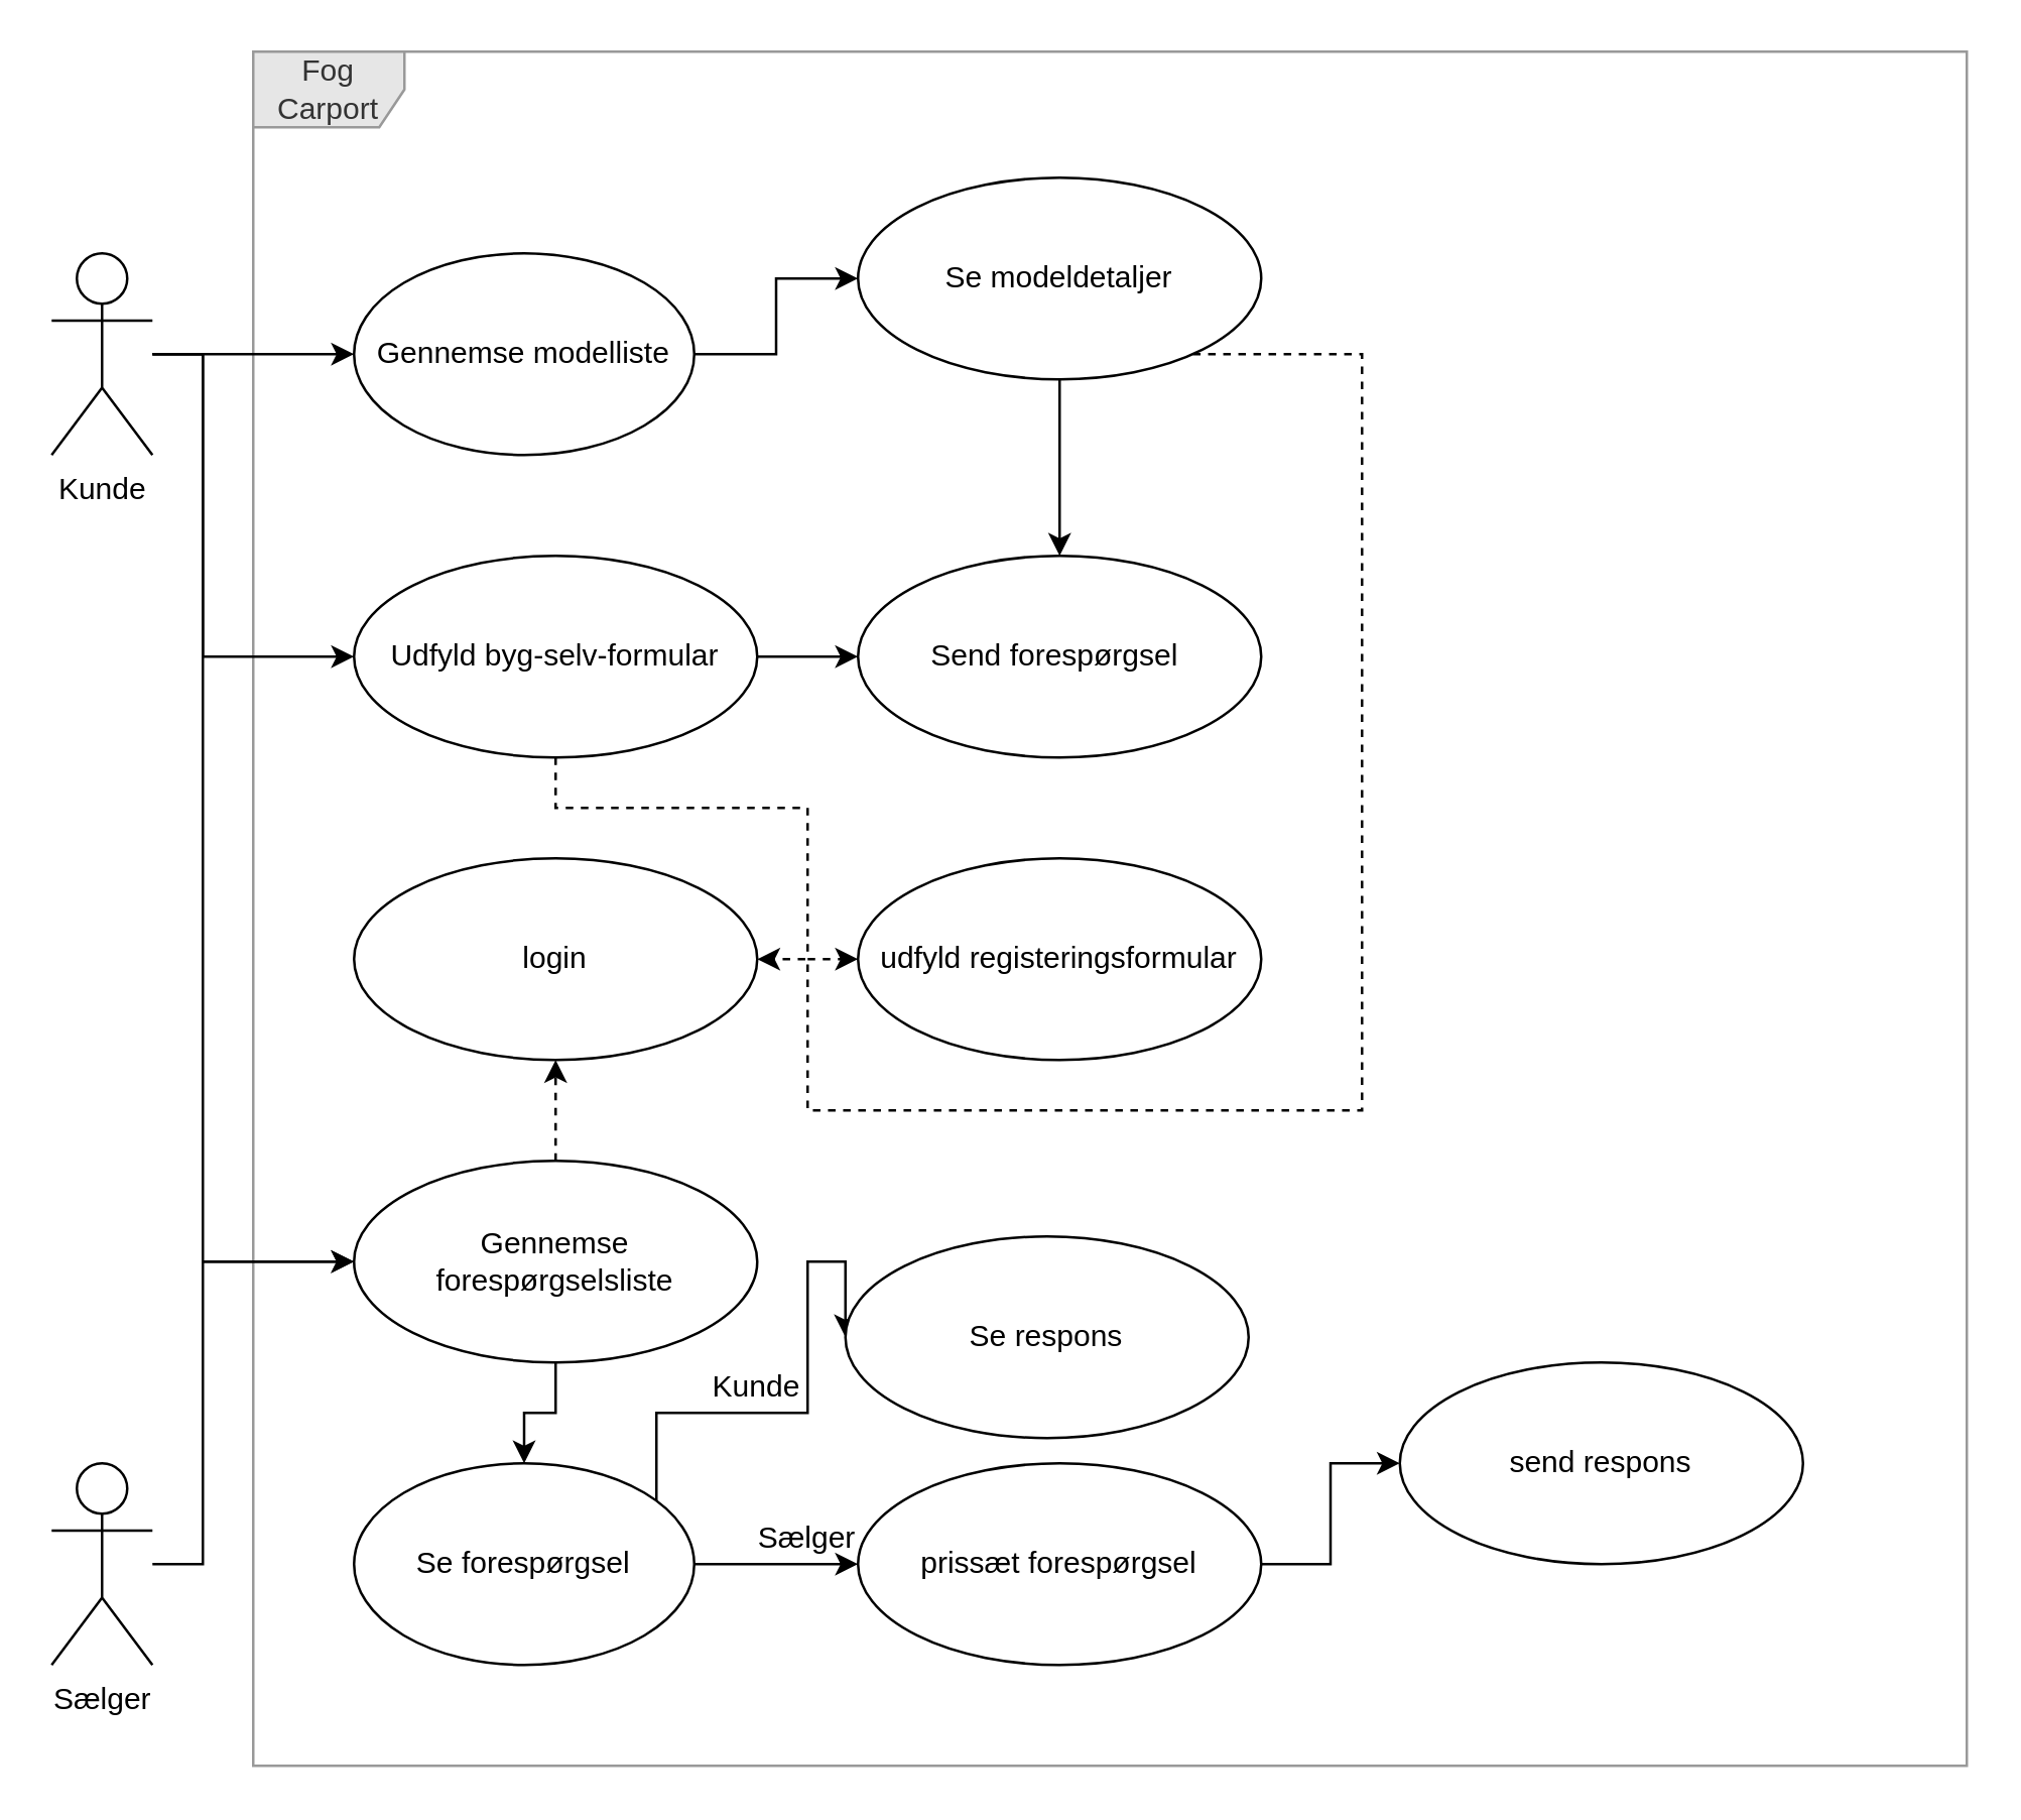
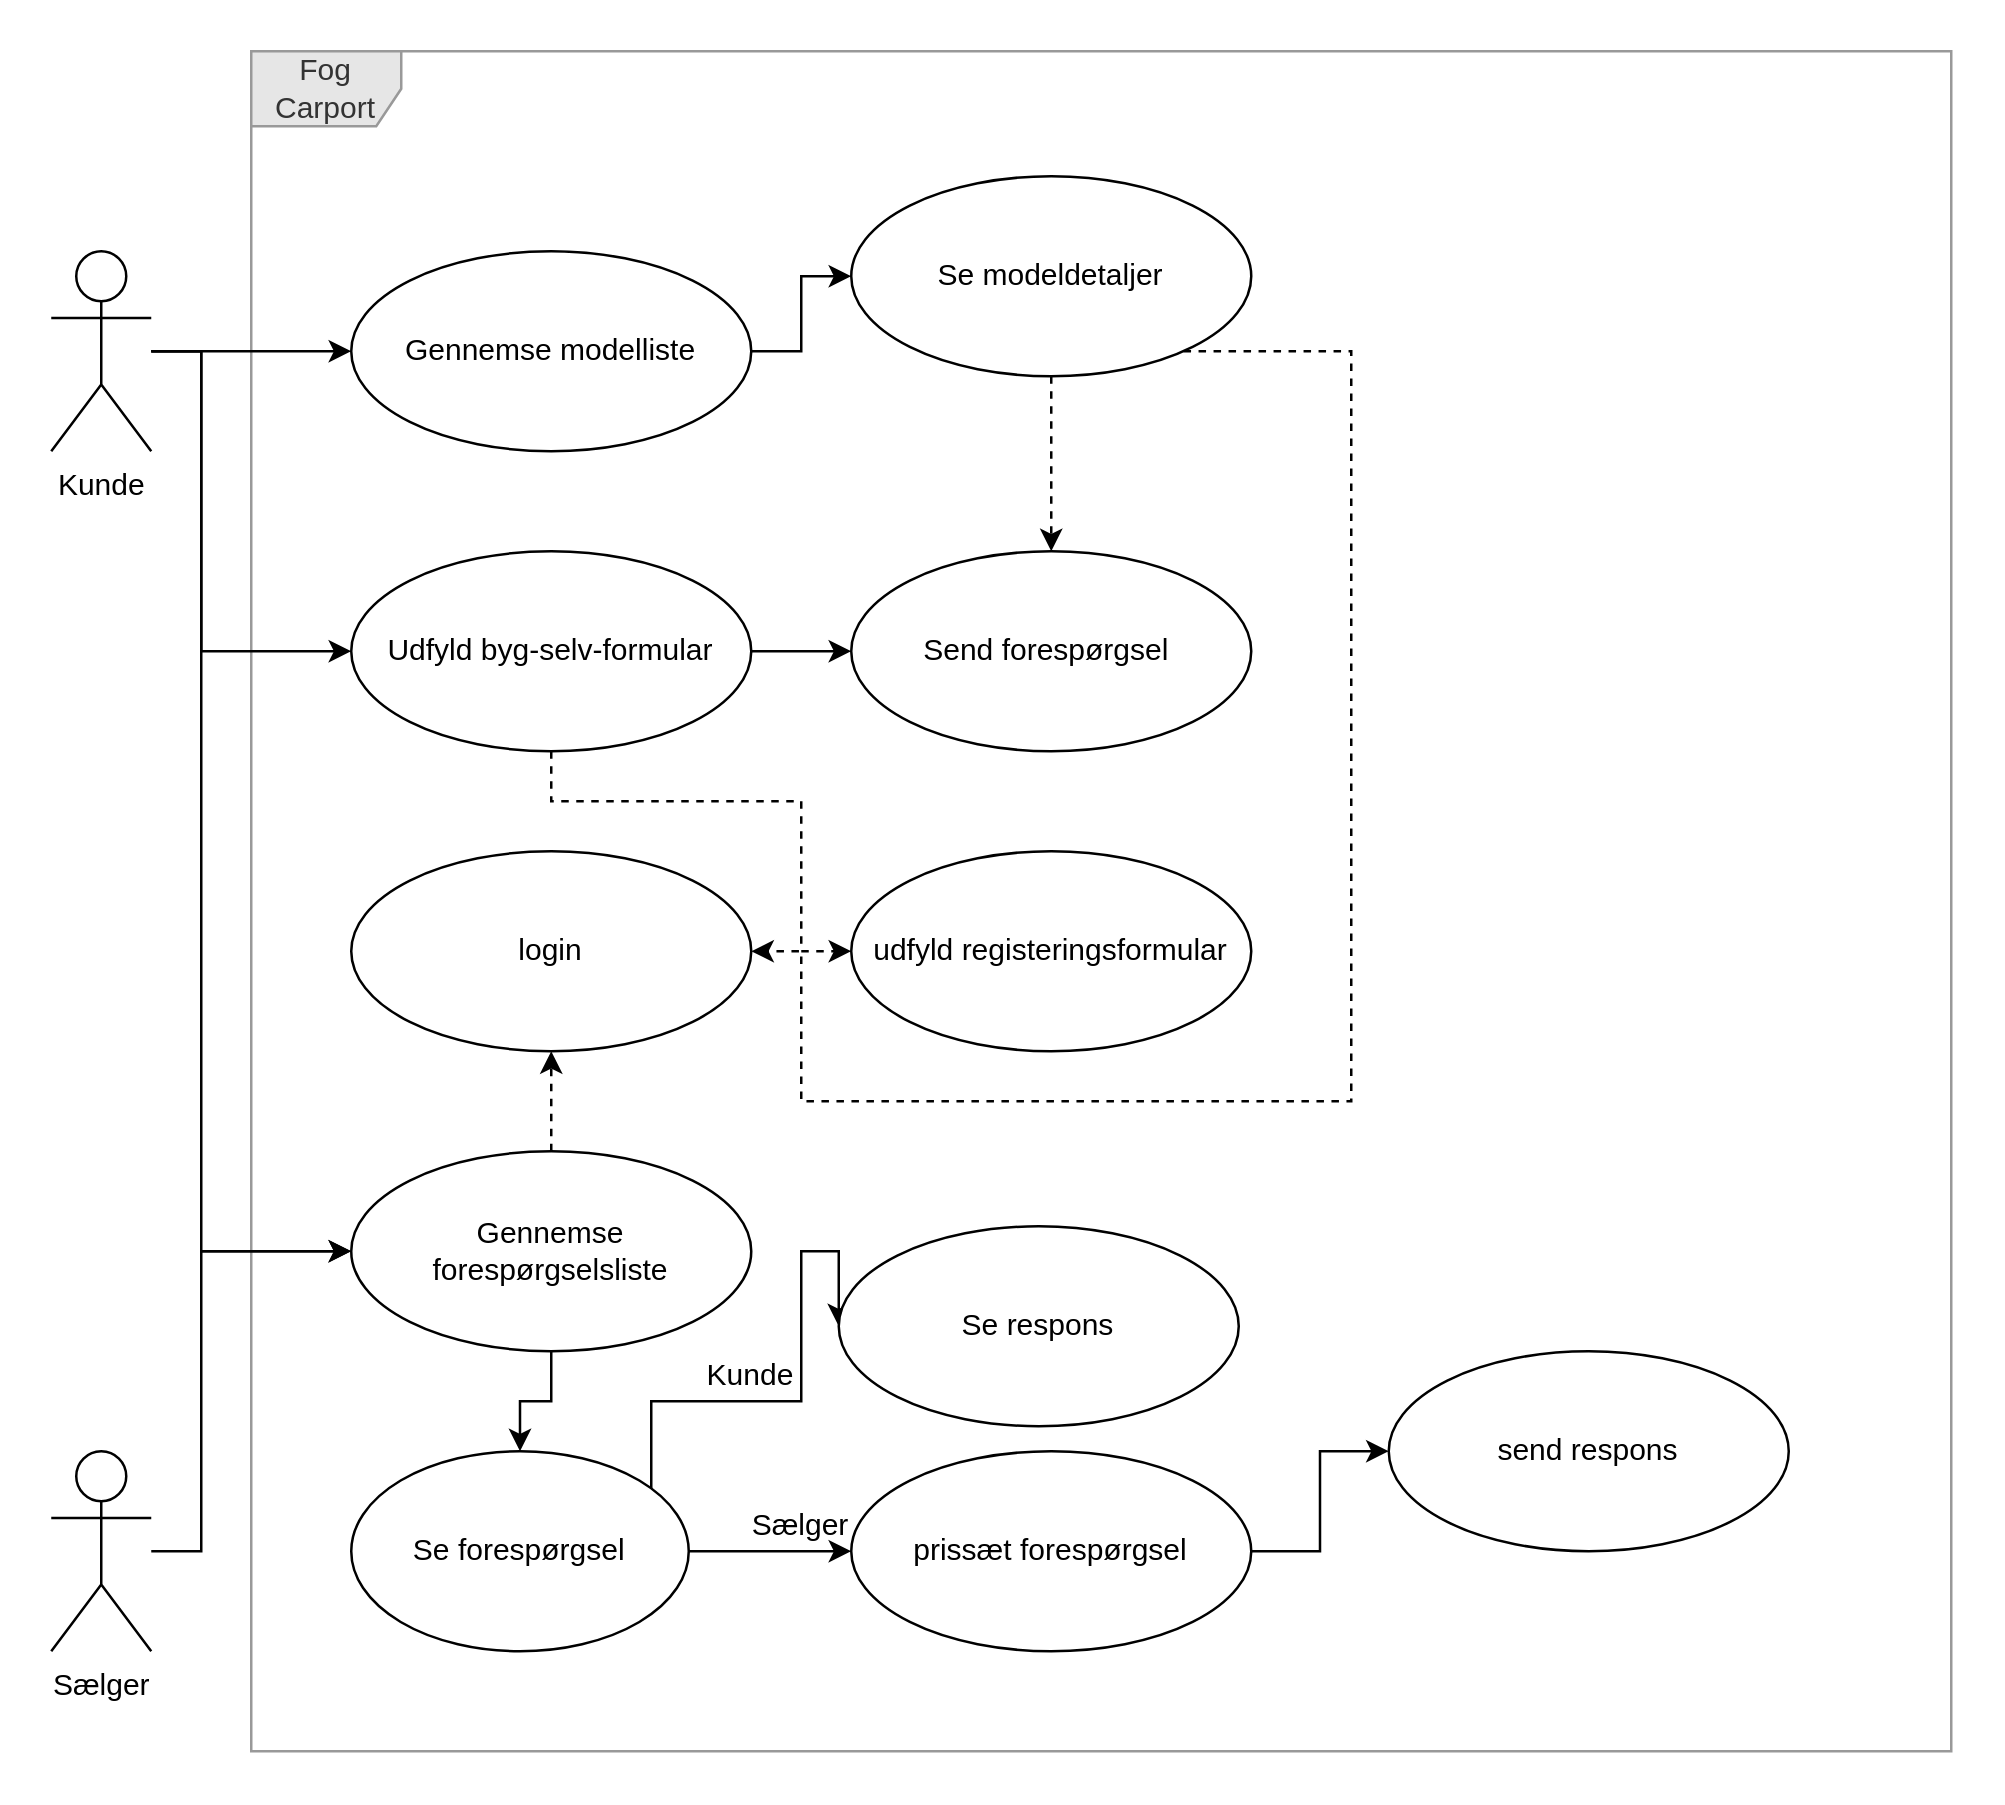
  <mxCell id="0" />
  <mxCell id="1" value="system" style="locked=1;" parent="0" />
  <mxCell id="2" value="&lt;span style=&quot;text-align: left&quot;&gt;Fog Carport&lt;/span&gt;" style="shape=umlFrame;whiteSpace=wrap;html=1;fontColor=#333333;fillColor=#E6E6E6;strokeColor=#999999;" parent="1" vertex="1"><mxGeometry x="100" y="20" width="680" height="680" as="geometry" /></mxCell>
  <mxCell id="3" style="edgeStyle=orthogonalEdgeStyle;rounded=0;orthogonalLoop=1;jettySize=auto;html=1;dashed=1;" edge="1" parent="1" source="22" target="24"><mxGeometry relative="1" as="geometry" /></mxCell>
  <mxCell id="4" value="usecases" style="" parent="0" />
  <mxCell id="5" style="edgeStyle=orthogonalEdgeStyle;rounded=0;orthogonalLoop=1;jettySize=auto;html=1;entryX=1;entryY=0.5;entryDx=0;entryDy=0;dashed=1;endArrow=classic;endFill=1;" edge="1" parent="4" source="7" target="24"><mxGeometry relative="1" as="geometry"><Array as="points"><mxPoint x="540" y="140" /><mxPoint x="540" y="440" /><mxPoint x="320" y="440" /><mxPoint x="320" y="380" /></Array></mxGeometry></mxCell>
- <mxCell id="6" style="edgeStyle=orthogonalEdgeStyle;rounded=0;orthogonalLoop=1;jettySize=auto;html=1;entryX=0.5;entryY=0;entryDx=0;entryDy=0;endArrow=classic;endFill=1;" edge="1" parent="4" source="7" target="10"><mxGeometry relative="1" as="geometry" /></mxCell>
+ <mxCell id="6" style="edgeStyle=orthogonalEdgeStyle;rounded=0;orthogonalLoop=1;jettySize=auto;html=1;entryX=0.5;entryY=0;entryDx=0;entryDy=0;endArrow=classic;endFill=1;dashed=1;" edge="1" parent="4" source="7" target="10"><mxGeometry relative="1" as="geometry" /></mxCell>
  <mxCell id="7" value="Se modeldetaljer" style="ellipse;whiteSpace=wrap;html=1;" vertex="1" parent="4"><mxGeometry x="340" y="70" width="160" height="80" as="geometry" /></mxCell>
  <mxCell id="8" style="edgeStyle=orthogonalEdgeStyle;rounded=0;orthogonalLoop=1;jettySize=auto;html=1;entryX=0;entryY=0.5;entryDx=0;entryDy=0;endArrow=classic;endFill=1;" edge="1" parent="4" source="9" target="7"><mxGeometry relative="1" as="geometry" /></mxCell>
- <mxCell id="9" value="Gennemse modelliste" style="ellipse;whiteSpace=wrap;html=1;" vertex="1" parent="4"><mxGeometry x="140" y="100" width="135" height="80" as="geometry" /></mxCell>
+ <mxCell id="9" value="Gennemse modelliste" style="ellipse;whiteSpace=wrap;html=1;" vertex="1" parent="4"><mxGeometry x="140" y="100" width="160" height="80" as="geometry" /></mxCell>
  <mxCell id="10" value="Send forespørgsel&amp;nbsp;" style="ellipse;whiteSpace=wrap;html=1;" vertex="1" parent="4"><mxGeometry x="340" y="220" width="160" height="80" as="geometry" /></mxCell>
  <mxCell id="11" style="edgeStyle=orthogonalEdgeStyle;rounded=0;orthogonalLoop=1;jettySize=auto;html=1;entryX=0;entryY=0.5;entryDx=0;entryDy=0;endArrow=classic;endFill=1;" edge="1" parent="4" source="13" target="10"><mxGeometry relative="1" as="geometry"><Array as="points"><mxPoint x="320" y="260" /><mxPoint x="320" y="260" /></Array></mxGeometry></mxCell>
  <mxCell id="12" style="edgeStyle=orthogonalEdgeStyle;rounded=0;orthogonalLoop=1;jettySize=auto;html=1;dashed=1;endArrow=none;endFill=0;" edge="1" parent="4" source="13"><mxGeometry relative="1" as="geometry"><mxPoint x="320" y="380" as="targetPoint" /><Array as="points"><mxPoint x="220" y="320" /></Array></mxGeometry></mxCell>
  <mxCell id="13" value="Udfyld byg-selv-formular" style="ellipse;whiteSpace=wrap;html=1;" vertex="1" parent="4"><mxGeometry x="140" y="220" width="160" height="80" as="geometry" /></mxCell>
  <mxCell id="14" value="udfyld registeringsformular" style="ellipse;whiteSpace=wrap;html=1;" vertex="1" parent="4"><mxGeometry x="340" y="340" width="160" height="80" as="geometry" /></mxCell>
  <mxCell id="15" value="send respons" style="ellipse;whiteSpace=wrap;html=1;" vertex="1" parent="4"><mxGeometry x="555" y="540" width="160" height="80" as="geometry" /></mxCell>
  <mxCell id="16" style="edgeStyle=orthogonalEdgeStyle;rounded=0;orthogonalLoop=1;jettySize=auto;html=1;endArrow=classic;endFill=1;" edge="1" parent="4" source="17" target="15"><mxGeometry relative="1" as="geometry" /></mxCell>
  <mxCell id="17" value="prissæt forespørgsel" style="ellipse;whiteSpace=wrap;html=1;" vertex="1" parent="4"><mxGeometry x="340" y="580" width="160" height="80" as="geometry" /></mxCell>
  <mxCell id="18" style="edgeStyle=orthogonalEdgeStyle;rounded=0;orthogonalLoop=1;jettySize=auto;html=1;endArrow=classic;endFill=1;" edge="1" parent="4" source="20" target="17"><mxGeometry relative="1" as="geometry" /></mxCell>
  <mxCell id="19" style="edgeStyle=orthogonalEdgeStyle;rounded=0;orthogonalLoop=1;jettySize=auto;html=1;entryX=0;entryY=0.5;entryDx=0;entryDy=0;endArrow=classic;endFill=1;" edge="1" parent="4" source="20" target="25"><mxGeometry relative="1" as="geometry"><Array as="points"><mxPoint x="260" y="560" /><mxPoint x="320" y="560" /><mxPoint x="320" y="500" /></Array></mxGeometry></mxCell>
  <mxCell id="20" value="Se forespørgsel" style="ellipse;whiteSpace=wrap;html=1;" vertex="1" parent="4"><mxGeometry x="140" y="580" width="135" height="80" as="geometry" /></mxCell>
  <mxCell id="21" style="edgeStyle=orthogonalEdgeStyle;rounded=0;orthogonalLoop=1;jettySize=auto;html=1;entryX=0.5;entryY=0;entryDx=0;entryDy=0;endArrow=classic;endFill=1;" edge="1" parent="4" source="22" target="20"><mxGeometry relative="1" as="geometry" /></mxCell>
  <mxCell id="22" value="Gennemse &lt;br&gt;forespørgselsliste" style="ellipse;whiteSpace=wrap;html=1;" vertex="1" parent="4"><mxGeometry x="140" y="460" width="160" height="80" as="geometry" /></mxCell>
  <mxCell id="23" style="edgeStyle=orthogonalEdgeStyle;rounded=0;orthogonalLoop=1;jettySize=auto;html=1;entryX=0;entryY=0.5;entryDx=0;entryDy=0;dashed=1;endArrow=classic;endFill=1;" edge="1" parent="4" target="14"><mxGeometry relative="1" as="geometry"><mxPoint x="320" y="380" as="sourcePoint" /></mxGeometry></mxCell>
  <mxCell id="24" value="login" style="ellipse;whiteSpace=wrap;html=1;" vertex="1" parent="4"><mxGeometry x="140" y="340" width="160" height="80" as="geometry" /></mxCell>
  <mxCell id="25" value="Se respons" style="ellipse;whiteSpace=wrap;html=1;" vertex="1" parent="4"><mxGeometry x="335" y="490" width="160" height="80" as="geometry" /></mxCell>
  <mxCell id="26" style="edgeStyle=orthogonalEdgeStyle;rounded=0;orthogonalLoop=1;jettySize=auto;html=1;entryX=0;entryY=0.5;entryDx=0;entryDy=0;" edge="1" parent="4" source="33" target="22"><mxGeometry relative="1" as="geometry"><Array as="points"><mxPoint x="80" y="620" /><mxPoint x="80" y="500" /></Array></mxGeometry></mxCell>
  <mxCell id="27" style="edgeStyle=orthogonalEdgeStyle;rounded=0;orthogonalLoop=1;jettySize=auto;html=1;" edge="1" parent="4" source="34" target="9"><mxGeometry relative="1" as="geometry" /></mxCell>
  <mxCell id="28" style="edgeStyle=orthogonalEdgeStyle;rounded=0;orthogonalLoop=1;jettySize=auto;html=1;" edge="1" parent="4" source="34" target="13"><mxGeometry relative="1" as="geometry"><Array as="points"><mxPoint x="80" y="140" /><mxPoint x="80" y="260" /></Array></mxGeometry></mxCell>
  <mxCell id="29" style="edgeStyle=orthogonalEdgeStyle;rounded=0;orthogonalLoop=1;jettySize=auto;html=1;endArrow=classic;endFill=1;" edge="1" parent="4" source="34" target="22"><mxGeometry relative="1" as="geometry"><Array as="points"><mxPoint x="80" y="140" /><mxPoint x="80" y="500" /></Array></mxGeometry></mxCell>
  <mxCell id="30" value="Kunde" style="text;html=1;strokeColor=none;fillColor=none;align=center;verticalAlign=middle;whiteSpace=wrap;rounded=0;" vertex="1" parent="4"><mxGeometry x="280" y="540" width="40" height="20" as="geometry" /></mxCell>
  <mxCell id="31" value="Sælger" style="text;html=1;strokeColor=none;fillColor=none;align=center;verticalAlign=middle;whiteSpace=wrap;rounded=0;" vertex="1" parent="4"><mxGeometry x="300" y="600" width="40" height="20" as="geometry" /></mxCell>
  <mxCell id="32" value="actors" style="" parent="0" />
  <mxCell id="33" value="Sælger" style="shape=umlActor;verticalLabelPosition=bottom;verticalAlign=top;html=1;" vertex="1" parent="32"><mxGeometry x="20" y="580" width="40" height="80" as="geometry" /></mxCell>
  <mxCell id="34" value="Kunde" style="shape=umlActor;verticalLabelPosition=bottom;verticalAlign=top;html=1;" vertex="1" parent="32"><mxGeometry x="20" y="100" width="40" height="80" as="geometry" /></mxCell>
